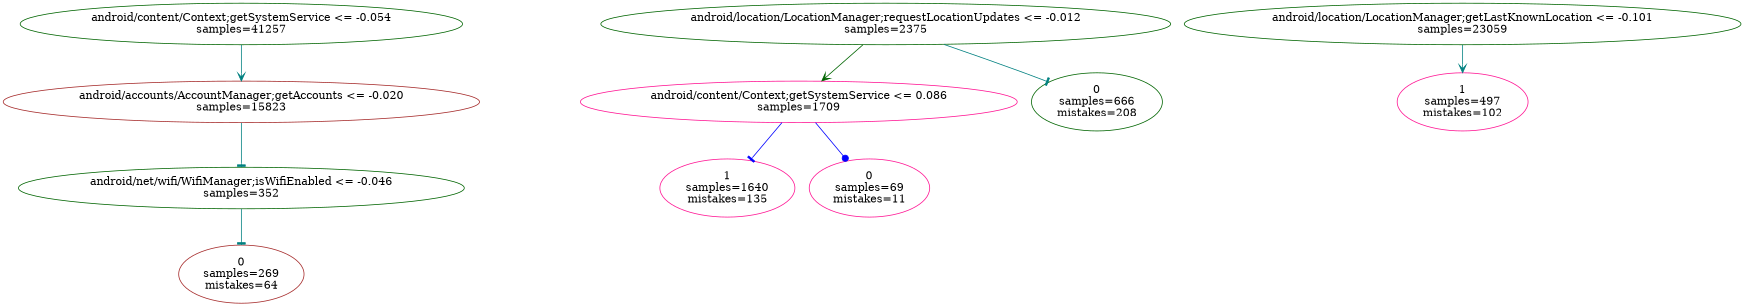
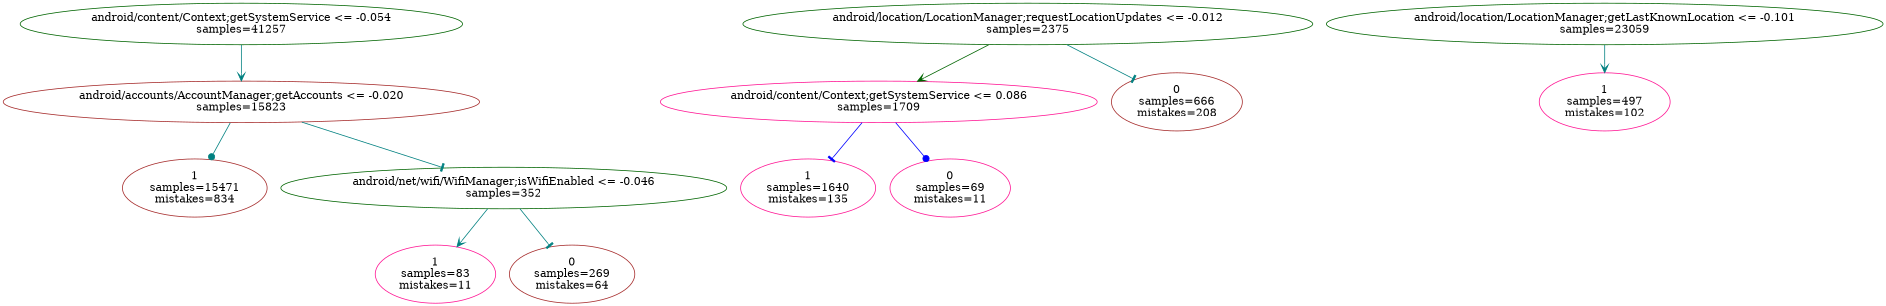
  digraph {
    node [color=darkgreen]
    edge [arrowhead=vee color=teal]
    n1 [label="android/content/Context;getSystemService <= -0.054\nsamples=\41257"]
    n2 [color=brown label="android/accounts/AccountManager;getAccounts <= -0.020\nsamples=\15823"]
+   n3 [color=brown label="1\nsamples=\15471\nmistakes=\834"]
    n4 [label="android/net/wifi/WifiManager;isWifiEnabled <= -0.046\nsamples=\352"]
+   n5 [color=deeppink label="1\nsamples=\83\nmistakes=\11"]
    n6 [color=brown label="0\nsamples=\269\nmistakes=\64"]
    n7 [label="android/location/LocationManager;requestLocationUpdates <= -0.012\nsamples=\2375"]
    n8 [color=deeppink label="android/content/Context;getSystemService <= 0.086\nsamples=\1709"]
-   n9 [label="0\nsamples=\666\nmistakes=\208"]
+   n9 [color=brown label="0\nsamples=\666\nmistakes=\208"]
    n10 [label="android/location/LocationManager;getLastKnownLocation <= -0.101\nsamples=\23059"]
    n11 [color=deeppink label="1\nsamples=\497\nmistakes=\102"]
    n12 [color=deeppink label="1\nsamples=\1640\nmistakes=\135"]
    n13 [color=deeppink label="0\nsamples=\69\nmistakes=\11"]
    n1 -> n2
+   n2 -> n3 [arrowhead=dot]
    n2 -> n4 [arrowhead=tee]
+   n4 -> n5
    n4 -> n6 [arrowhead=tee]
    n7 -> n8 [color=darkgreen]
    n7 -> n9 [arrowhead=tee]
    n8 -> n12 [arrowhead=tee color=blue]
    n8 -> n13 [arrowhead=dot color=blue]
    n10 -> n11
  }
